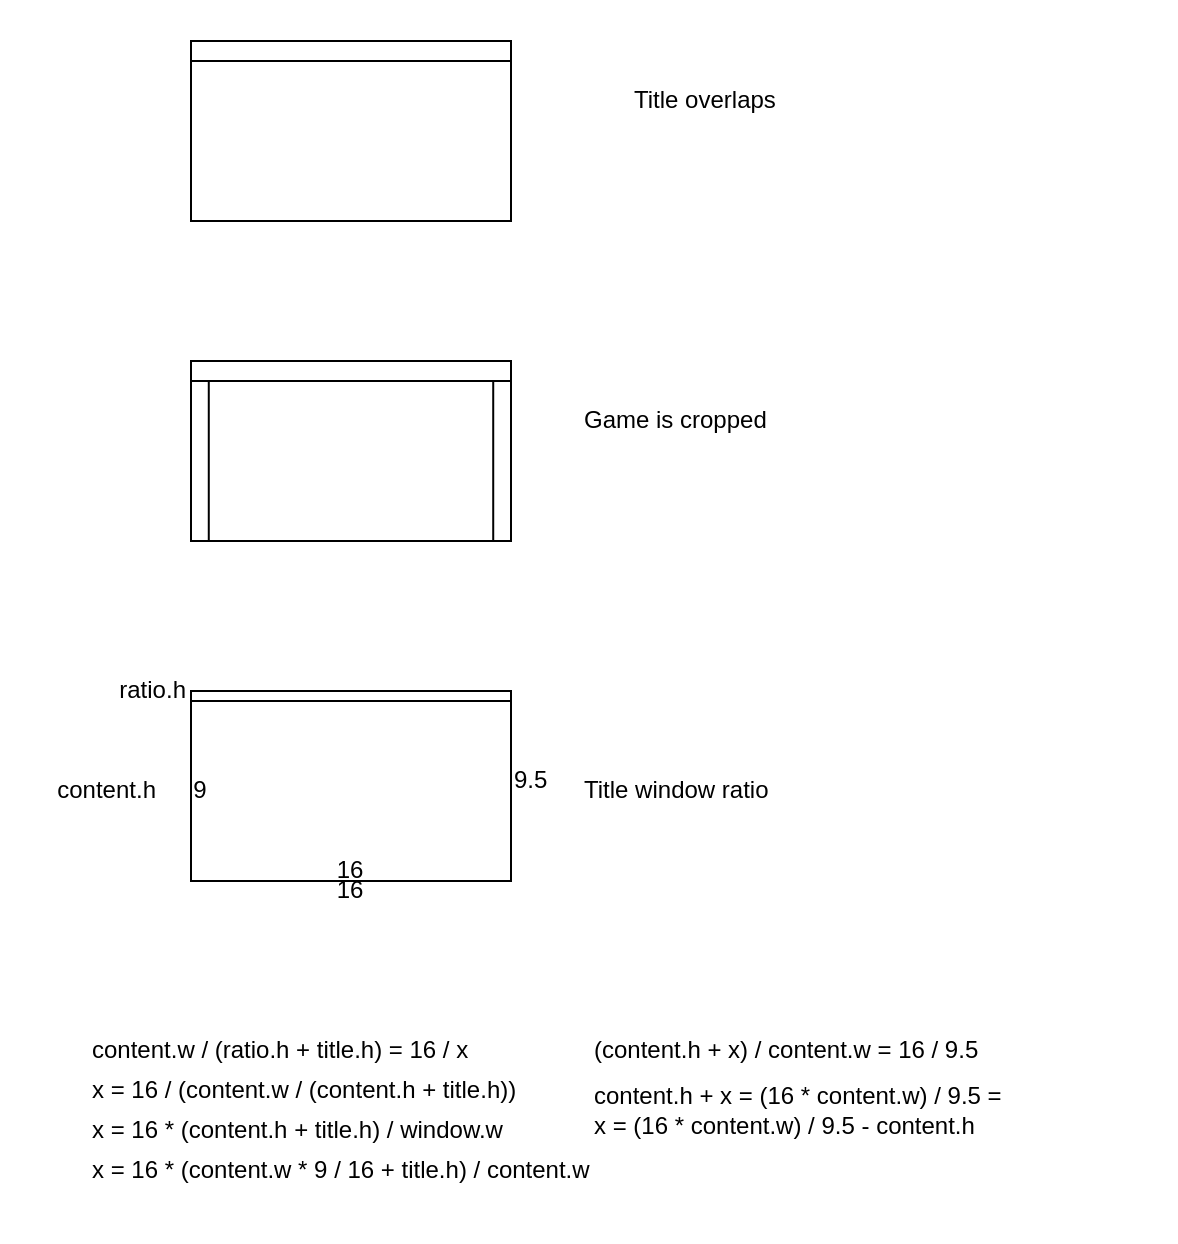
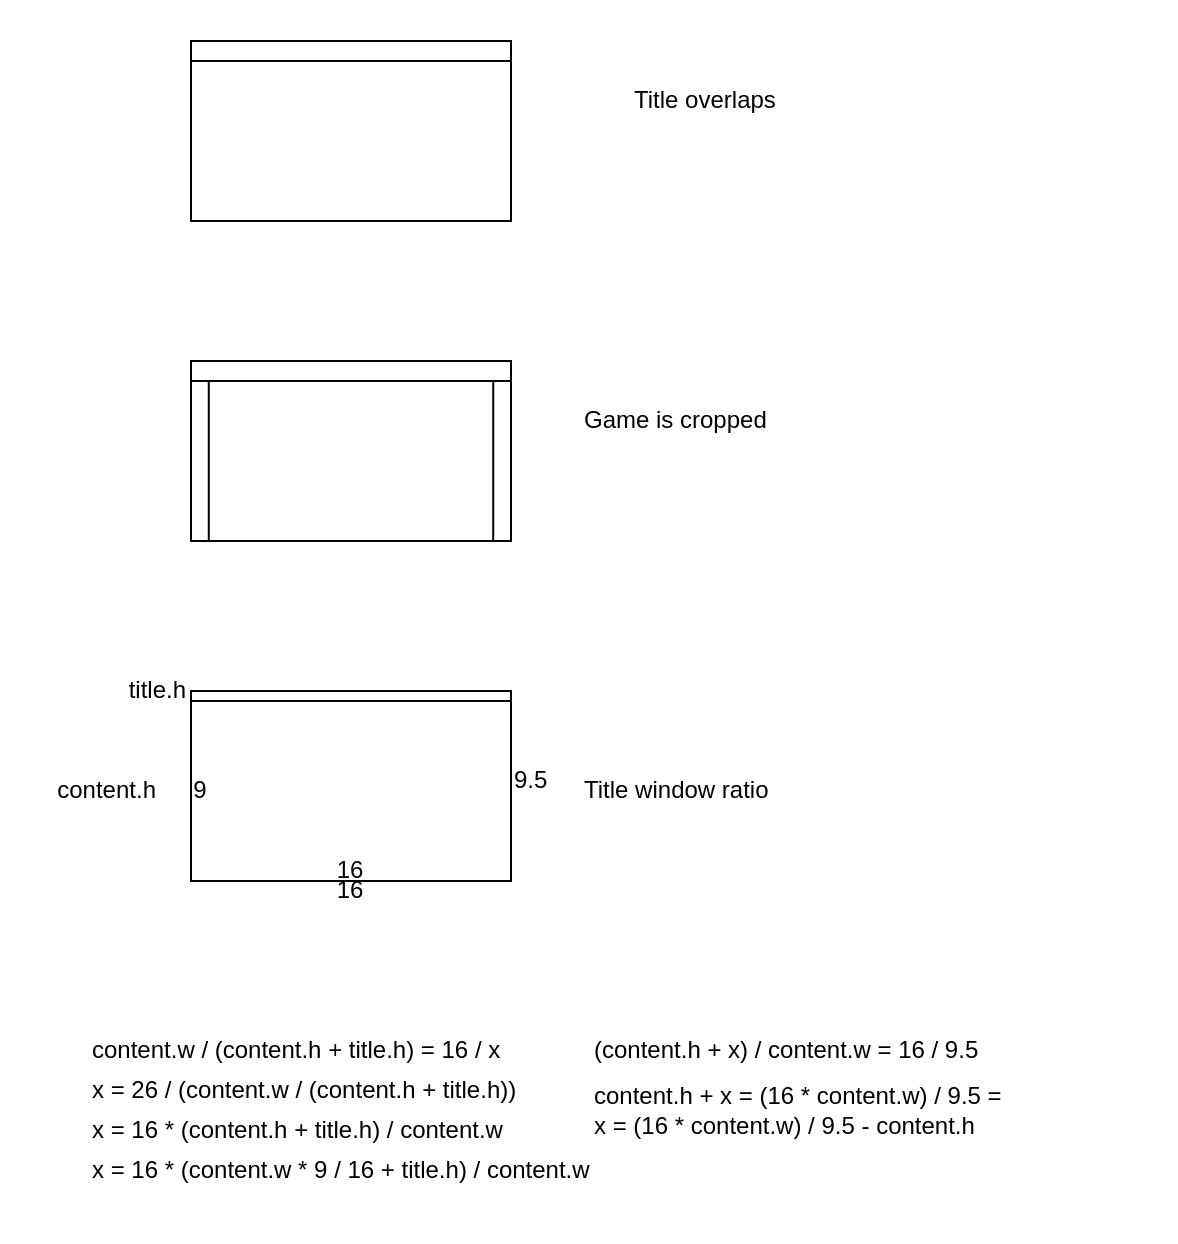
  <mxCell id="0" />
  <mxCell id="1" parent="0" />
  <mxCell id="2" value="" style="rounded=0;whiteSpace=wrap;html=1;" vertex="1" parent="1"><mxGeometry x="95" y="20" width="160" height="90" as="geometry" /></mxCell>
  <mxCell id="3" value="" style="rounded=0;whiteSpace=wrap;html=1;" vertex="1" parent="1"><mxGeometry x="95" y="20" width="160" height="10" as="geometry" /></mxCell>
  <mxCell id="4" value="Title overlaps" style="text;html=1;align=left;verticalAlign=middle;whiteSpace=wrap;rounded=0;" vertex="1" parent="1"><mxGeometry x="315" y="35" width="115" height="30" as="geometry" /></mxCell>
  <mxCell id="5" value="" style="rounded=0;whiteSpace=wrap;html=1;" vertex="1" parent="1"><mxGeometry x="95" y="180" width="160" height="90" as="geometry" /></mxCell>
  <mxCell id="6" value="" style="rounded=0;whiteSpace=wrap;html=1;" vertex="1" parent="1"><mxGeometry x="95" y="180" width="160" height="10" as="geometry" /></mxCell>
  <mxCell id="7" value="" style="rounded=0;whiteSpace=wrap;html=1;fillColor=none;" vertex="1" parent="1"><mxGeometry x="103.89" y="190" width="142.22" height="80" as="geometry" /></mxCell>
  <mxCell id="8" value="Game is cropped" style="text;html=1;align=left;verticalAlign=middle;whiteSpace=wrap;rounded=0;" vertex="1" parent="1"><mxGeometry x="290" y="195" width="115" height="30" as="geometry" /></mxCell>
  <mxCell id="9" value="" style="rounded=0;whiteSpace=wrap;html=1;" vertex="1" parent="1"><mxGeometry x="95" y="350" width="160" height="90" as="geometry" /></mxCell>
  <mxCell id="10" value="" style="rounded=0;whiteSpace=wrap;html=1;" vertex="1" parent="1"><mxGeometry x="95" y="345" width="160" height="5" as="geometry" /></mxCell>
  <mxCell id="11" value="Title window ratio" style="text;html=1;align=left;verticalAlign=middle;whiteSpace=wrap;rounded=0;" vertex="1" parent="1"><mxGeometry x="290" y="380" width="115" height="30" as="geometry" /></mxCell>
- <mxCell id="12" value="ratio.h" style="text;html=1;align=right;verticalAlign=middle;whiteSpace=wrap;rounded=0;" vertex="1" parent="1"><mxGeometry x="35" y="340" width="60" height="10" as="geometry" /></mxCell>
+ <mxCell id="12" value="title.h" style="text;html=1;align=right;verticalAlign=middle;whiteSpace=wrap;rounded=0;" vertex="1" parent="1"><mxGeometry x="35" y="340" width="60" height="10" as="geometry" /></mxCell>
  <mxCell id="13" value="content.h" style="text;html=1;align=right;verticalAlign=middle;whiteSpace=wrap;rounded=0;" vertex="1" parent="1"><mxGeometry x="20" y="380" width="60" height="30" as="geometry" /></mxCell>
  <mxCell id="14" value="16" style="text;html=1;align=center;verticalAlign=middle;whiteSpace=wrap;rounded=0;" vertex="1" parent="1"><mxGeometry x="145" y="430" width="60" height="10" as="geometry" /></mxCell>
  <mxCell id="15" value="9" style="text;html=1;align=center;verticalAlign=middle;whiteSpace=wrap;rounded=0;" vertex="1" parent="1"><mxGeometry x="95" y="390" width="10" height="10" as="geometry" /></mxCell>
  <mxCell id="16" value="16" style="text;html=1;align=center;verticalAlign=middle;whiteSpace=wrap;rounded=0;" vertex="1" parent="1"><mxGeometry x="145" y="440" width="60" height="10" as="geometry" /></mxCell>
  <mxCell id="17" value="9.5" style="text;html=1;align=left;verticalAlign=middle;whiteSpace=wrap;rounded=0;rotation=0;" vertex="1" parent="1"><mxGeometry x="255" y="380" width="20" height="20" as="geometry" /></mxCell>
- <mxCell id="18" value="content.w / (ratio.h + title.h) = 16 / x" style="text;html=1;align=left;verticalAlign=middle;whiteSpace=wrap;rounded=0;" vertex="1" parent="1"><mxGeometry x="43.89" y="510" width="271.11" height="30" as="geometry" /></mxCell>
- <mxCell id="19" value="x = 16 / (content.w / (content.h + title.h))" style="text;html=1;align=left;verticalAlign=middle;whiteSpace=wrap;rounded=0;" vertex="1" parent="1"><mxGeometry x="43.89" y="530" width="220" height="30" as="geometry" /></mxCell>
+ <mxCell id="18" value="content.w / (content.h + title.h) = 16 / x" style="text;html=1;align=left;verticalAlign=middle;whiteSpace=wrap;rounded=0;" vertex="1" parent="1"><mxGeometry x="43.89" y="510" width="271.11" height="30" as="geometry" /></mxCell>
+ <mxCell id="19" value="x = 26 / (content.w / (content.h + title.h))" style="text;html=1;align=left;verticalAlign=middle;whiteSpace=wrap;rounded=0;" vertex="1" parent="1"><mxGeometry x="43.89" y="530" width="220" height="30" as="geometry" /></mxCell>
  <mxCell id="20" value="(content.h + x) / content.w = 16 / 9.5" style="text;html=1;align=left;verticalAlign=middle;whiteSpace=wrap;rounded=0;" vertex="1" parent="1"><mxGeometry x="295" y="510" width="271.11" height="30" as="geometry" /></mxCell>
  <mxCell id="21" value="content.h + x = (16 * content.w) / 9.5 =&lt;br&gt;x = (16 * content.w) / 9.5 - content.h" style="text;html=1;align=left;verticalAlign=middle;whiteSpace=wrap;rounded=0;" vertex="1" parent="1"><mxGeometry x="295" y="540" width="271.11" height="30" as="geometry" /></mxCell>
- <mxCell id="22" value="x = 16 * (content.h + title.h)&amp;nbsp;/ window.w" style="text;html=1;align=left;verticalAlign=middle;whiteSpace=wrap;rounded=0;" vertex="1" parent="1"><mxGeometry x="43.89" y="550" width="240" height="30" as="geometry" /></mxCell>
+ <mxCell id="22" value="x = 16 * (content.h + title.h)&amp;nbsp;/ content.w" style="text;html=1;align=left;verticalAlign=middle;whiteSpace=wrap;rounded=0;" vertex="1" parent="1"><mxGeometry x="43.89" y="550" width="240" height="30" as="geometry" /></mxCell>
  <mxCell id="23" value="x = 16 * (content.w * 9 / 16 + title.h)&amp;nbsp;/ content.w" style="text;html=1;align=left;verticalAlign=middle;whiteSpace=wrap;rounded=0;" vertex="1" parent="1"><mxGeometry x="43.89" y="570" width="251.11" height="30" as="geometry" /></mxCell>
